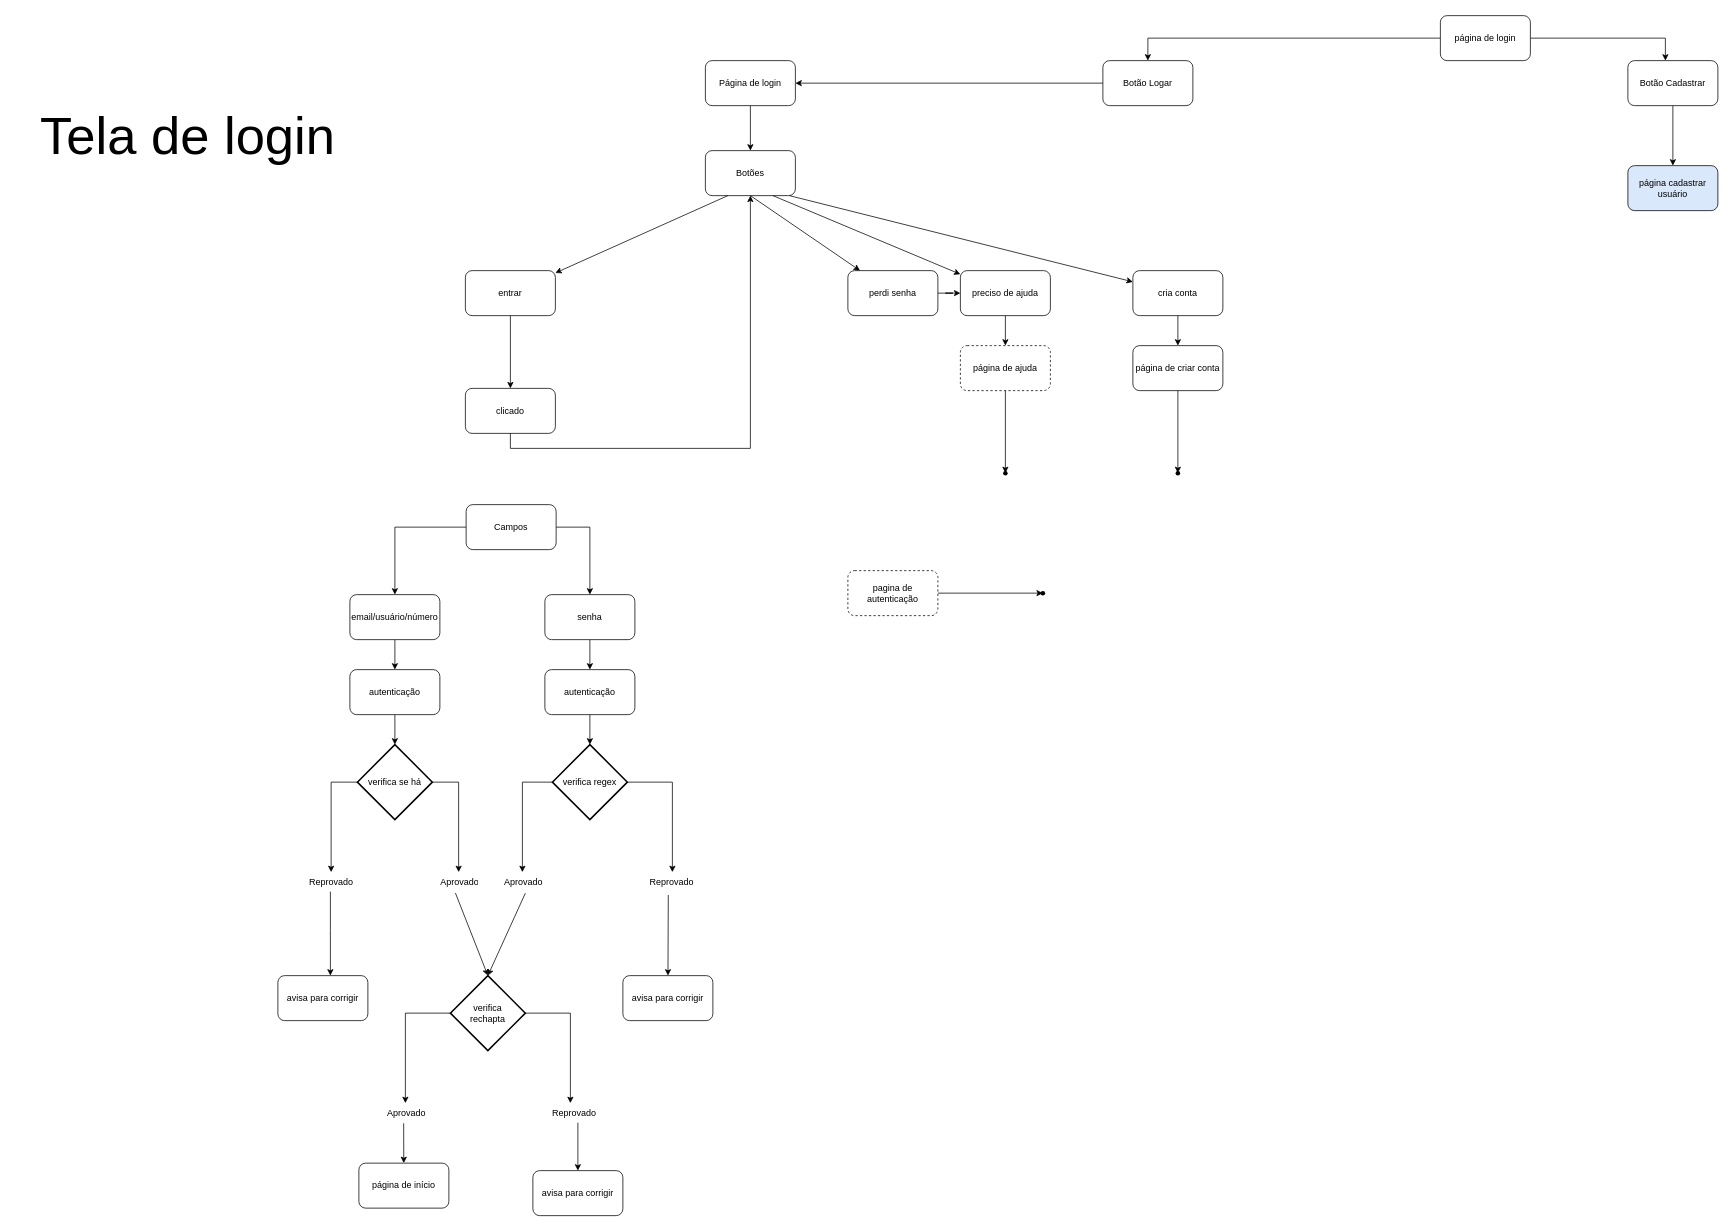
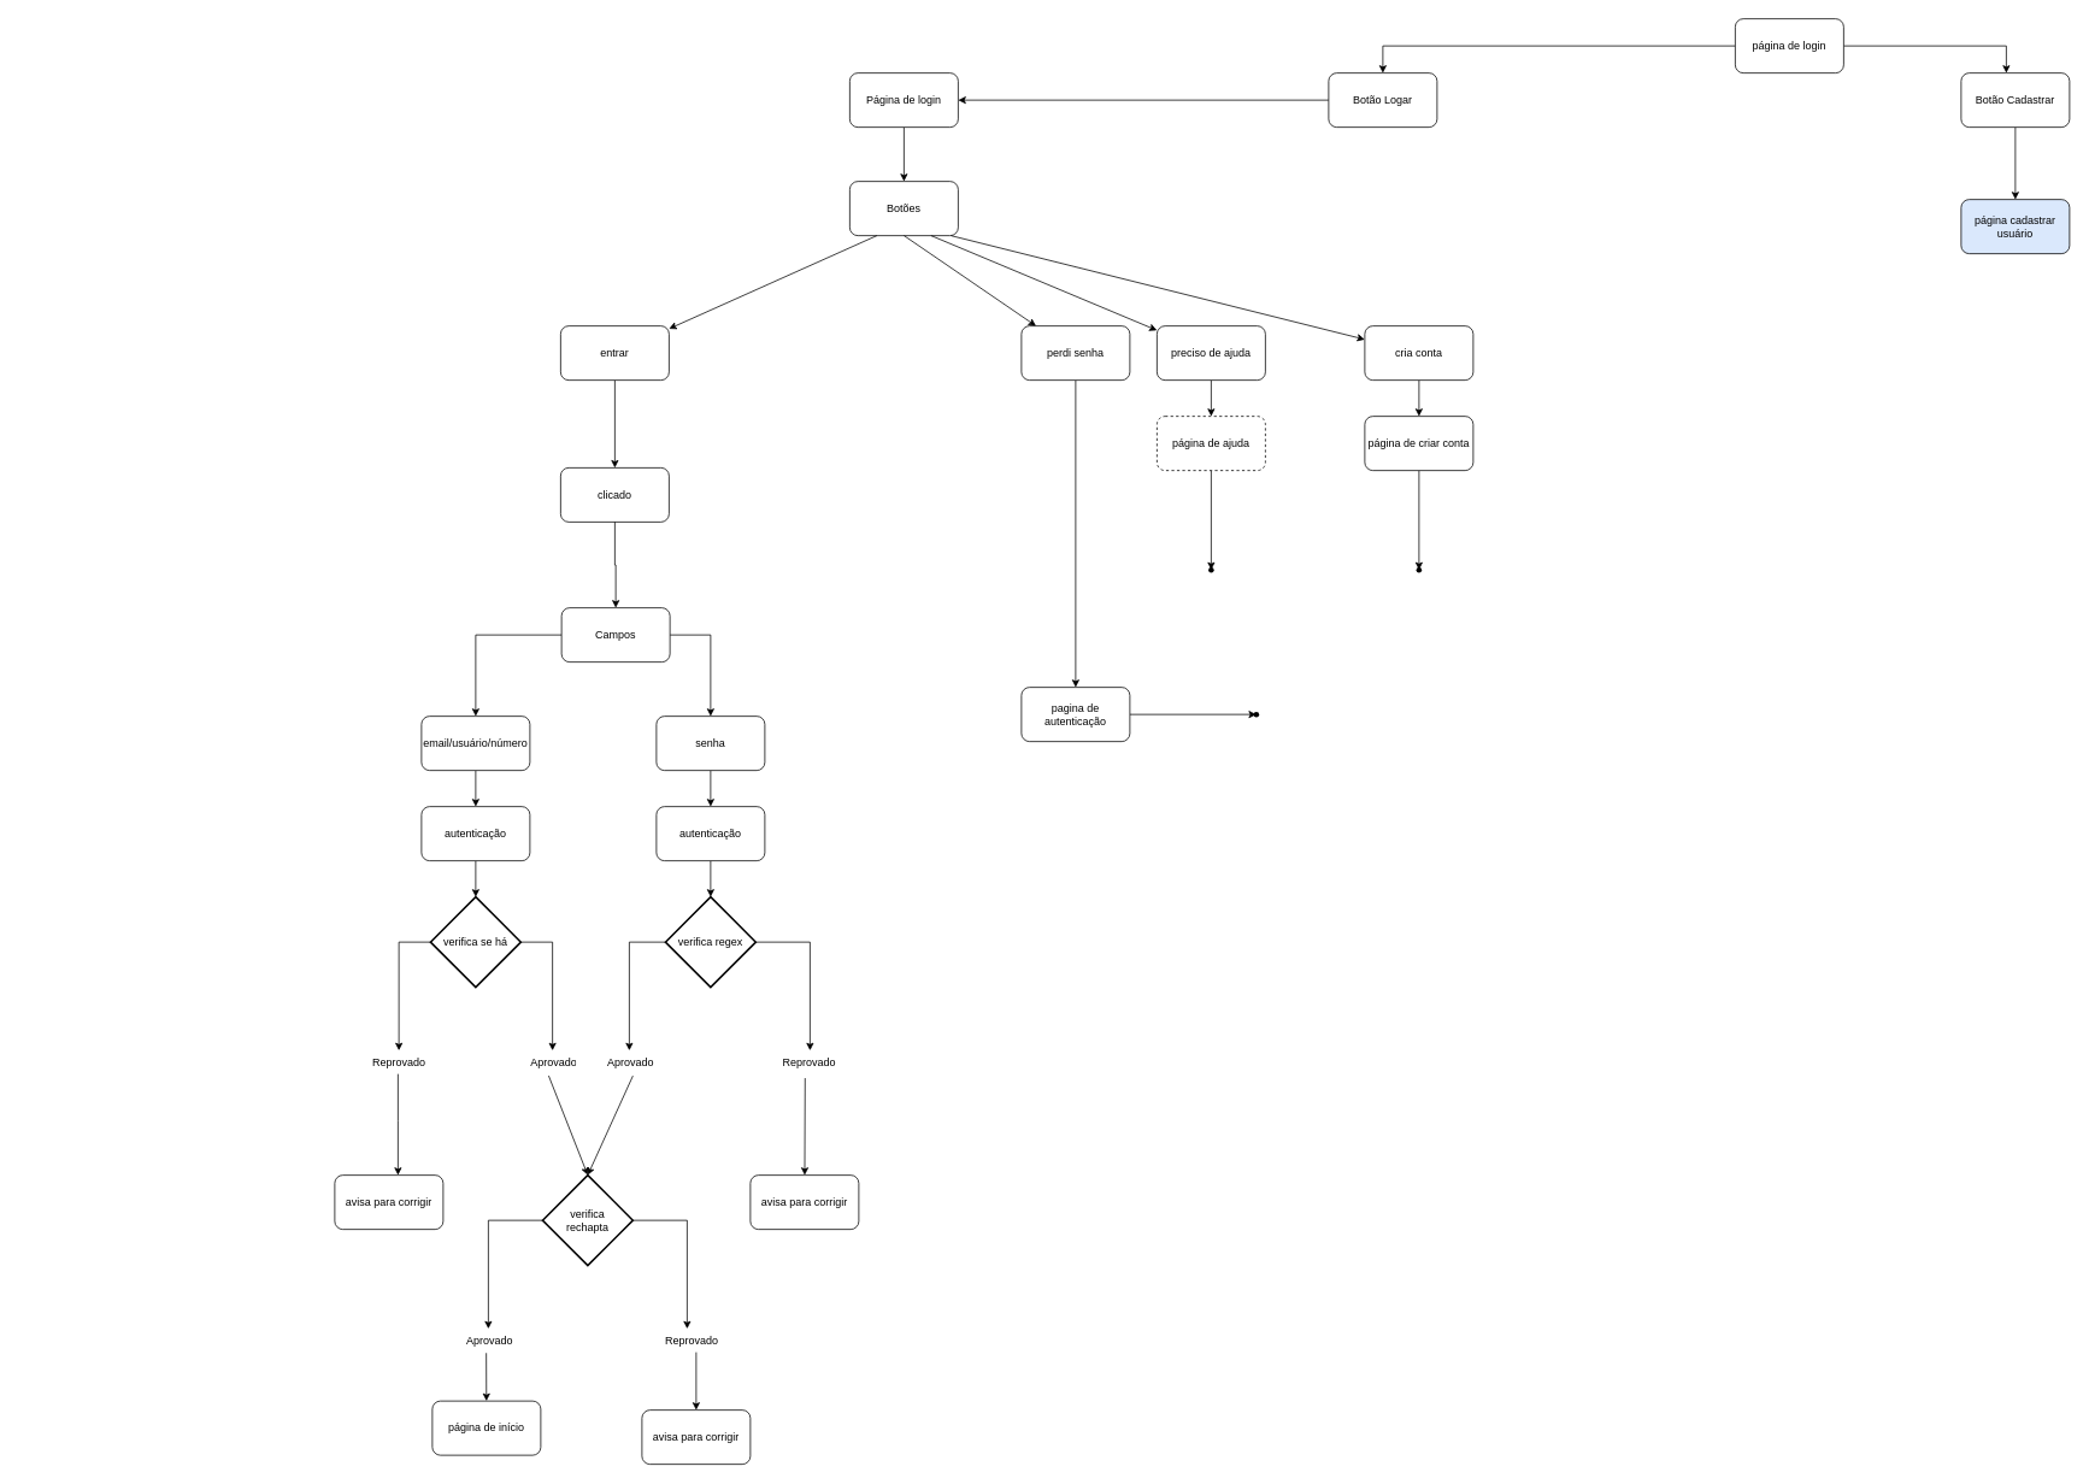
  <mxCell id="0" />
  <mxCell id="1" parent="0" />
  <mxCell id="2" value="&lt;div&gt;clicado&lt;/div&gt;" style="rounded=1;whiteSpace=wrap;html=1;" vertex="1" parent="1"><mxGeometry x="620" y="517" width="120" height="60" as="geometry" /></mxCell>
  <mxCell id="3" value="" style="edgeStyle=orthogonalEdgeStyle;rounded=0;orthogonalLoop=1;jettySize=auto;html=1;" edge="1" parent="1" source="5" target="7"><mxGeometry relative="1" as="geometry"><Array as="points"><mxPoint x="1530" y="50" /></Array></mxGeometry></mxCell>
  <mxCell id="4" value="" style="edgeStyle=orthogonalEdgeStyle;rounded=0;orthogonalLoop=1;jettySize=auto;html=1;" edge="1" parent="1" source="5" target="9"><mxGeometry relative="1" as="geometry"><Array as="points"><mxPoint x="2220" y="50" /></Array></mxGeometry></mxCell>
  <mxCell id="5" value="página de login" style="rounded=1;whiteSpace=wrap;html=1;" vertex="1" parent="1"><mxGeometry x="1920" y="20" width="120" height="60" as="geometry" /></mxCell>
  <mxCell id="6" value="" style="edgeStyle=orthogonalEdgeStyle;rounded=0;orthogonalLoop=1;jettySize=auto;html=1;" edge="1" parent="1" source="7" target="11"><mxGeometry relative="1" as="geometry" /></mxCell>
  <mxCell id="7" value="Botão Logar" style="rounded=1;whiteSpace=wrap;html=1;" vertex="1" parent="1"><mxGeometry x="1470" y="80" width="120" height="60" as="geometry" /></mxCell>
  <mxCell id="8" value="" style="edgeStyle=orthogonalEdgeStyle;rounded=0;orthogonalLoop=1;jettySize=auto;html=1;" edge="1" parent="1" source="9" target="54"><mxGeometry relative="1" as="geometry" /></mxCell>
  <mxCell id="9" value="Botão Cadastrar" style="rounded=1;whiteSpace=wrap;html=1;" vertex="1" parent="1"><mxGeometry x="2170" y="80" width="120" height="60" as="geometry" /></mxCell>
  <mxCell id="10" value="" style="edgeStyle=orthogonalEdgeStyle;rounded=0;orthogonalLoop=1;jettySize=auto;html=1;" edge="1" parent="1" source="11" target="28"><mxGeometry relative="1" as="geometry" /></mxCell>
  <mxCell id="11" value="Página de login" style="rounded=1;whiteSpace=wrap;html=1;" vertex="1" parent="1"><mxGeometry x="940" y="80" width="120" height="60" as="geometry" /></mxCell>
  <mxCell id="12" value="" style="edgeStyle=orthogonalEdgeStyle;rounded=0;orthogonalLoop=1;jettySize=auto;html=1;" edge="1" parent="1" source="14" target="16"><mxGeometry relative="1" as="geometry"><Array as="points"><mxPoint x="786" y="702" /></Array></mxGeometry></mxCell>
  <mxCell id="13" value="" style="edgeStyle=orthogonalEdgeStyle;rounded=0;orthogonalLoop=1;jettySize=auto;html=1;" edge="1" parent="1" source="14" target="18"><mxGeometry relative="1" as="geometry"><Array as="points"><mxPoint x="526" y="702" /></Array></mxGeometry></mxCell>
  <mxCell id="14" value="Campos" style="rounded=1;whiteSpace=wrap;html=1;" vertex="1" parent="1"><mxGeometry x="621" y="672" width="120" height="60" as="geometry" /></mxCell>
  <mxCell id="15" value="" style="edgeStyle=orthogonalEdgeStyle;rounded=0;orthogonalLoop=1;jettySize=auto;html=1;" edge="1" parent="1" source="16" target="20"><mxGeometry relative="1" as="geometry" /></mxCell>
  <mxCell id="16" value="senha" style="rounded=1;whiteSpace=wrap;html=1;" vertex="1" parent="1"><mxGeometry x="726" y="792" width="120" height="60" as="geometry" /></mxCell>
  <mxCell id="17" value="" style="edgeStyle=orthogonalEdgeStyle;rounded=0;orthogonalLoop=1;jettySize=auto;html=1;" edge="1" parent="1" source="18" target="22"><mxGeometry relative="1" as="geometry" /></mxCell>
  <mxCell id="18" value="email/usuário/número" style="rounded=1;whiteSpace=wrap;html=1;" vertex="1" parent="1"><mxGeometry x="466" y="792" width="120" height="60" as="geometry" /></mxCell>
  <mxCell id="19" value="" style="edgeStyle=orthogonalEdgeStyle;rounded=0;orthogonalLoop=1;jettySize=auto;html=1;exitX=0.5;exitY=1;exitDx=0;exitDy=0;" edge="1" parent="1" source="20" target="25"><mxGeometry relative="1" as="geometry" /></mxCell>
  <mxCell id="20" value="autenticação" style="rounded=1;whiteSpace=wrap;html=1;" vertex="1" parent="1"><mxGeometry x="726" y="892" width="120" height="60" as="geometry" /></mxCell>
  <mxCell id="21" value="" style="edgeStyle=orthogonalEdgeStyle;rounded=0;orthogonalLoop=1;jettySize=auto;html=1;" edge="1" parent="1" source="22" target="43"><mxGeometry relative="1" as="geometry" /></mxCell>
  <mxCell id="22" value="&lt;div&gt;autenticação&lt;/div&gt;" style="rounded=1;whiteSpace=wrap;html=1;" vertex="1" parent="1"><mxGeometry x="466" y="892" width="120" height="60" as="geometry" /></mxCell>
  <mxCell id="23" value="" style="edgeStyle=orthogonalEdgeStyle;rounded=0;orthogonalLoop=1;jettySize=auto;html=1;exitX=0;exitY=0.5;exitDx=0;exitDy=0;exitPerimeter=0;" edge="1" parent="1" source="25" target="26"><mxGeometry relative="1" as="geometry"><mxPoint x="916" y="1132" as="sourcePoint" /><Array as="points"><mxPoint x="696" y="1042" /></Array></mxGeometry></mxCell>
  <mxCell id="24" value="" style="edgeStyle=orthogonalEdgeStyle;rounded=0;orthogonalLoop=1;jettySize=auto;html=1;exitX=1;exitY=0.5;exitDx=0;exitDy=0;exitPerimeter=0;" edge="1" parent="1" source="25"><mxGeometry relative="1" as="geometry"><mxPoint x="896" y="1162" as="targetPoint" /><Array as="points"><mxPoint x="896" y="1042" /></Array></mxGeometry></mxCell>
  <mxCell id="25" value="verifica regex" style="strokeWidth=2;html=1;shape=mxgraph.flowchart.decision;whiteSpace=wrap;" vertex="1" parent="1"><mxGeometry x="736" y="992" width="100" height="100" as="geometry" /></mxCell>
  <mxCell id="26" value="Aprovado" style="text;strokeColor=none;fillColor=none;align=left;verticalAlign=top;spacingLeft=4;spacingRight=4;overflow=hidden;rotatable=0;points=[[0,0.5],[1,0.5]];portConstraint=eastwest;" vertex="1" parent="1"><mxGeometry x="666" y="1162" width="64" height="26" as="geometry" /></mxCell>
  <mxCell id="27" value="Reprovado&#10;" style="text;strokeColor=none;fillColor=none;align=left;verticalAlign=top;spacingLeft=4;spacingRight=4;overflow=hidden;rotatable=0;points=[[0,0.5],[1,0.5]];portConstraint=eastwest;" vertex="1" parent="1"><mxGeometry x="860" y="1162" width="80" height="26" as="geometry" /></mxCell>
  <mxCell id="28" value="Botões" style="rounded=1;whiteSpace=wrap;html=1;" vertex="1" parent="1"><mxGeometry x="940" y="200" width="120" height="60" as="geometry" /></mxCell>
  <mxCell id="29" value="" style="endArrow=classic;html=1;exitX=0.75;exitY=1;exitDx=0;exitDy=0;" edge="1" parent="1" source="28" target="37"><mxGeometry width="50" height="50" relative="1" as="geometry"><mxPoint x="1040" y="349.5" as="sourcePoint" /><mxPoint x="1180" y="360" as="targetPoint" /></mxGeometry></mxCell>
  <mxCell id="30" value="" style="endArrow=classic;html=1;exitX=0.25;exitY=1;exitDx=0;exitDy=0;" edge="1" parent="1" source="28" target="33"><mxGeometry width="50" height="50" relative="1" as="geometry"><mxPoint x="1300" y="450" as="sourcePoint" /><mxPoint x="860" y="360" as="targetPoint" /></mxGeometry></mxCell>
  <mxCell id="31" value="" style="endArrow=classic;html=1;exitX=0.5;exitY=1;exitDx=0;exitDy=0;" edge="1" parent="1" source="28" target="35"><mxGeometry width="50" height="50" relative="1" as="geometry"><mxPoint x="1300" y="450" as="sourcePoint" /><mxPoint x="1060" y="360" as="targetPoint" /></mxGeometry></mxCell>
  <mxCell id="32" value="" style="edgeStyle=orthogonalEdgeStyle;rounded=0;orthogonalLoop=1;jettySize=auto;html=1;" edge="1" parent="1" source="33" target="2"><mxGeometry relative="1" as="geometry" /></mxCell>
  <mxCell id="33" value="entrar" style="rounded=1;whiteSpace=wrap;html=1;" vertex="1" parent="1"><mxGeometry x="620" y="360" width="120" height="60" as="geometry" /></mxCell>
- <mxCell id="34" value="" style="edgeStyle=orthogonalEdgeStyle;rounded=0;orthogonalLoop=1;jettySize=auto;html=1;" edge="1" parent="1" source="35" target="37"><mxGeometry relative="1" as="geometry" /></mxCell>
+ <mxCell id="34" value="" style="edgeStyle=orthogonalEdgeStyle;rounded=0;orthogonalLoop=1;jettySize=auto;html=1;" edge="1" parent="1" source="35" target="49"><mxGeometry relative="1" as="geometry" /></mxCell>
  <mxCell id="35" value="perdi senha" style="rounded=1;whiteSpace=wrap;html=1;" vertex="1" parent="1"><mxGeometry x="1130" y="360" width="120" height="60" as="geometry" /></mxCell>
  <mxCell id="36" value="" style="edgeStyle=orthogonalEdgeStyle;rounded=0;orthogonalLoop=1;jettySize=auto;html=1;" edge="1" parent="1" source="37" target="51"><mxGeometry relative="1" as="geometry" /></mxCell>
  <mxCell id="37" value="preciso de ajuda" style="rounded=1;whiteSpace=wrap;html=1;" vertex="1" parent="1"><mxGeometry x="1280" y="360" width="120" height="60" as="geometry" /></mxCell>
  <mxCell id="38" value="" style="endArrow=classic;html=1;exitX=0.933;exitY=1;exitDx=0;exitDy=0;exitPerimeter=0;" edge="1" parent="1" source="28" target="40"><mxGeometry width="50" height="50" relative="1" as="geometry"><mxPoint x="1070" y="450" as="sourcePoint" /><mxPoint x="1240" y="360" as="targetPoint" /></mxGeometry></mxCell>
  <mxCell id="39" value="" style="edgeStyle=orthogonalEdgeStyle;rounded=0;orthogonalLoop=1;jettySize=auto;html=1;" edge="1" parent="1" source="40" target="53"><mxGeometry relative="1" as="geometry" /></mxCell>
  <mxCell id="40" value="cria conta" style="rounded=1;whiteSpace=wrap;html=1;" vertex="1" parent="1"><mxGeometry x="1510" y="360" width="120" height="60" as="geometry" /></mxCell>
  <mxCell id="41" value="" style="edgeStyle=orthogonalEdgeStyle;rounded=0;orthogonalLoop=1;jettySize=auto;html=1;" edge="1" source="43" parent="1"><mxGeometry relative="1" as="geometry"><mxPoint x="441" y="1162" as="targetPoint" /><Array as="points"><mxPoint x="441" y="1042" /></Array></mxGeometry></mxCell>
  <mxCell id="42" value="" style="edgeStyle=orthogonalEdgeStyle;rounded=0;orthogonalLoop=1;jettySize=auto;html=1;exitX=1;exitY=0.5;exitDx=0;exitDy=0;exitPerimeter=0;" edge="1" source="43" target="46" parent="1"><mxGeometry relative="1" as="geometry"><Array as="points"><mxPoint x="611" y="1042" /></Array></mxGeometry></mxCell>
  <mxCell id="43" value="verifica se há" style="strokeWidth=2;html=1;shape=mxgraph.flowchart.decision;whiteSpace=wrap;" vertex="1" parent="1"><mxGeometry x="476" y="992" width="100" height="100" as="geometry" /></mxCell>
  <mxCell id="44" value="" style="edgeStyle=orthogonalEdgeStyle;rounded=0;orthogonalLoop=1;jettySize=auto;html=1;" edge="1" parent="1" source="45" target="55"><mxGeometry relative="1" as="geometry"><mxPoint x="100" y="1175" as="targetPoint" /><Array as="points"><mxPoint x="440" y="1240" /><mxPoint x="440" y="1240" /></Array></mxGeometry></mxCell>
  <mxCell id="45" value="Reprovado&#10;" style="text;strokeColor=none;fillColor=none;align=left;verticalAlign=top;spacingLeft=4;spacingRight=4;overflow=hidden;rotatable=0;points=[[0,0.5],[1,0.5]];portConstraint=eastwest;" vertex="1" parent="1"><mxGeometry x="406" y="1162" width="90" height="26" as="geometry" /></mxCell>
  <mxCell id="46" value="Aprovado" style="text;strokeColor=none;fillColor=none;align=left;verticalAlign=top;spacingLeft=4;spacingRight=4;overflow=hidden;rotatable=0;points=[[0,0.5],[1,0.5]];portConstraint=eastwest;" vertex="1" parent="1"><mxGeometry x="581" y="1162" width="60" height="26" as="geometry" /></mxCell>
- <mxCell id="47" value="" style="edgeStyle=orthogonalEdgeStyle;rounded=0;orthogonalLoop=1;jettySize=auto;html=1;exitX=0.5;exitY=1;exitDx=0;exitDy=0;" edge="1" parent="1" source="2" target="28"><mxGeometry relative="1" as="geometry"><mxPoint x="680" y="632" as="sourcePoint" /></mxGeometry></mxCell>
+ <mxCell id="47" value="" style="edgeStyle=orthogonalEdgeStyle;rounded=0;orthogonalLoop=1;jettySize=auto;html=1;exitX=0.5;exitY=1;exitDx=0;exitDy=0;" edge="1" parent="1" source="2" target="14"><mxGeometry relative="1" as="geometry"><mxPoint x="680" y="632" as="sourcePoint" /></mxGeometry></mxCell>
  <mxCell id="48" value="" style="edgeStyle=orthogonalEdgeStyle;rounded=0;orthogonalLoop=1;jettySize=auto;html=1;" edge="1" parent="1" source="49" target="56"><mxGeometry relative="1" as="geometry" /></mxCell>
- <mxCell id="49" value="pagina de autenticação" style="rounded=1;whiteSpace=wrap;html=1;dashed=1;" vertex="1" parent="1"><mxGeometry x="1130" y="760" width="120" height="60" as="geometry" /></mxCell>
+ <mxCell id="49" value="pagina de autenticação" style="rounded=1;whiteSpace=wrap;html=1;" vertex="1" parent="1"><mxGeometry x="1130" y="760" width="120" height="60" as="geometry" /></mxCell>
  <mxCell id="50" value="" style="edgeStyle=orthogonalEdgeStyle;rounded=0;orthogonalLoop=1;jettySize=auto;html=1;" edge="1" parent="1" source="51" target="57"><mxGeometry relative="1" as="geometry" /></mxCell>
  <mxCell id="51" value="página de ajuda" style="rounded=1;whiteSpace=wrap;html=1;dashed=1;" vertex="1" parent="1"><mxGeometry x="1280" y="460" width="120" height="60" as="geometry" /></mxCell>
  <mxCell id="52" value="" style="edgeStyle=orthogonalEdgeStyle;rounded=0;orthogonalLoop=1;jettySize=auto;html=1;" edge="1" parent="1" source="53" target="58"><mxGeometry relative="1" as="geometry" /></mxCell>
  <mxCell id="53" value="página de criar conta" style="rounded=1;whiteSpace=wrap;html=1;" vertex="1" parent="1"><mxGeometry x="1510" y="460" width="120" height="60" as="geometry" /></mxCell>
  <mxCell id="54" value="página cadastrar usuário" style="rounded=1;whiteSpace=wrap;html=1;fillColor=#dae8fc;" vertex="1" parent="1"><mxGeometry x="2170" y="220" width="120" height="60" as="geometry" /></mxCell>
  <mxCell id="55" value="avisa para corrigir" style="rounded=1;whiteSpace=wrap;html=1;" vertex="1" parent="1"><mxGeometry x="370" y="1300" width="120" height="60" as="geometry" /></mxCell>
  <mxCell id="56" value="" style="shape=waypoint;size=6;pointerEvents=1;points=[];fillColor=#ffffff;resizable=0;rotatable=0;perimeter=centerPerimeter;snapToPoint=1;rounded=1;" vertex="1" parent="1"><mxGeometry x="1370" y="770" width="40" height="40" as="geometry" /></mxCell>
  <mxCell id="57" value="" style="shape=waypoint;size=6;pointerEvents=1;points=[];fillColor=#ffffff;resizable=0;rotatable=0;perimeter=centerPerimeter;snapToPoint=1;rounded=1;" vertex="1" parent="1"><mxGeometry x="1320" y="610" width="40" height="40" as="geometry" /></mxCell>
  <mxCell id="58" value="" style="shape=waypoint;size=6;pointerEvents=1;points=[];fillColor=#ffffff;resizable=0;rotatable=0;perimeter=centerPerimeter;snapToPoint=1;rounded=1;" vertex="1" parent="1"><mxGeometry x="1550" y="610" width="40" height="40" as="geometry" /></mxCell>
  <mxCell id="59" value="" style="endArrow=classic;html=1;exitX=0.382;exitY=1.176;exitDx=0;exitDy=0;exitPerimeter=0;" edge="1" parent="1" source="27" target="60"><mxGeometry width="50" height="50" relative="1" as="geometry"><mxPoint x="700" y="1102" as="sourcePoint" /><mxPoint x="1030" y="1175" as="targetPoint" /></mxGeometry></mxCell>
  <mxCell id="60" value="avisa para corrigir" style="rounded=1;whiteSpace=wrap;html=1;" vertex="1" parent="1"><mxGeometry x="830" y="1300" width="120" height="60" as="geometry" /></mxCell>
  <mxCell id="61" value="&lt;div&gt;verifica &lt;br&gt;&lt;/div&gt;&lt;div&gt;rechapta&lt;/div&gt;" style="strokeWidth=2;html=1;shape=mxgraph.flowchart.decision;whiteSpace=wrap;" vertex="1" parent="1"><mxGeometry x="600" y="1300" width="100" height="100" as="geometry" /></mxCell>
  <mxCell id="62" value="" style="endArrow=classic;html=1;exitX=0.531;exitY=1.077;exitDx=0;exitDy=0;exitPerimeter=0;entryX=0.5;entryY=0;entryDx=0;entryDy=0;entryPerimeter=0;" edge="1" parent="1" source="26" target="61"><mxGeometry width="50" height="50" relative="1" as="geometry"><mxPoint x="740" y="1270" as="sourcePoint" /><mxPoint x="790" y="1220" as="targetPoint" /></mxGeometry></mxCell>
  <mxCell id="63" value="" style="endArrow=classic;html=1;exitX=0.429;exitY=1.073;exitDx=0;exitDy=0;exitPerimeter=0;entryX=0.5;entryY=0;entryDx=0;entryDy=0;entryPerimeter=0;" edge="1" parent="1" source="46" target="61"><mxGeometry width="50" height="50" relative="1" as="geometry"><mxPoint x="740" y="1270" as="sourcePoint" /><mxPoint x="790" y="1220" as="targetPoint" /></mxGeometry></mxCell>
  <mxCell id="64" value="" style="edgeStyle=orthogonalEdgeStyle;rounded=0;orthogonalLoop=1;jettySize=auto;html=1;exitX=1;exitY=0.5;exitDx=0;exitDy=0;exitPerimeter=0;" edge="1" parent="1"><mxGeometry relative="1" as="geometry"><mxPoint x="700" y="1350" as="sourcePoint" /><mxPoint x="760" y="1470" as="targetPoint" /><Array as="points"><mxPoint x="760" y="1350" /></Array></mxGeometry></mxCell>
  <mxCell id="65" value="" style="edgeStyle=orthogonalEdgeStyle;rounded=0;orthogonalLoop=1;jettySize=auto;html=1;exitX=0;exitY=0.5;exitDx=0;exitDy=0;exitPerimeter=0;" edge="1" parent="1"><mxGeometry relative="1" as="geometry"><mxPoint x="600" y="1350" as="sourcePoint" /><mxPoint x="540" y="1470" as="targetPoint" /><Array as="points"><mxPoint x="540" y="1350" /><mxPoint x="540" y="1470" /></Array></mxGeometry></mxCell>
  <mxCell id="66" value="Aprovado" style="text;strokeColor=none;fillColor=none;align=left;verticalAlign=top;spacingLeft=4;spacingRight=4;overflow=hidden;rotatable=0;points=[[0,0.5],[1,0.5]];portConstraint=eastwest;" vertex="1" parent="1"><mxGeometry x="510" y="1470" width="64" height="26" as="geometry" /></mxCell>
  <mxCell id="67" value="Reprovado&#10;" style="text;strokeColor=none;fillColor=none;align=left;verticalAlign=top;spacingLeft=4;spacingRight=4;overflow=hidden;rotatable=0;points=[[0,0.5],[1,0.5]];portConstraint=eastwest;" vertex="1" parent="1"><mxGeometry x="730" y="1470" width="80" height="26" as="geometry" /></mxCell>
  <mxCell id="68" value="" style="endArrow=classic;html=1;exitX=0.433;exitY=1.033;exitDx=0;exitDy=0;exitPerimeter=0;" edge="1" parent="1" source="66" target="69"><mxGeometry width="50" height="50" relative="1" as="geometry"><mxPoint x="581" y="1560" as="sourcePoint" /><mxPoint x="538" y="1520" as="targetPoint" /></mxGeometry></mxCell>
  <mxCell id="69" value="página de início" style="rounded=1;whiteSpace=wrap;html=1;" vertex="1" parent="1"><mxGeometry x="478" y="1550" width="120" height="60" as="geometry" /></mxCell>
  <mxCell id="70" value="" style="endArrow=classic;html=1;" edge="1" parent="1" target="71" source="67"><mxGeometry width="50" height="50" relative="1" as="geometry"><mxPoint x="760" y="1500" as="sourcePoint" /><mxPoint x="900" y="1478.71" as="targetPoint" /></mxGeometry></mxCell>
  <mxCell id="71" value="avisa para corrigir" style="rounded=1;whiteSpace=wrap;html=1;" vertex="1" parent="1"><mxGeometry x="710" y="1560" width="120" height="60" as="geometry" /></mxCell>
- <mxCell id="72" value="Tela de login" style="text;html=1;strokeColor=none;fillColor=none;align=center;verticalAlign=middle;whiteSpace=wrap;rounded=0;fontSize=70;" vertex="1" parent="1"><mxGeometry x="20" y="80" width="460" height="200" as="geometry" /></mxCell>
